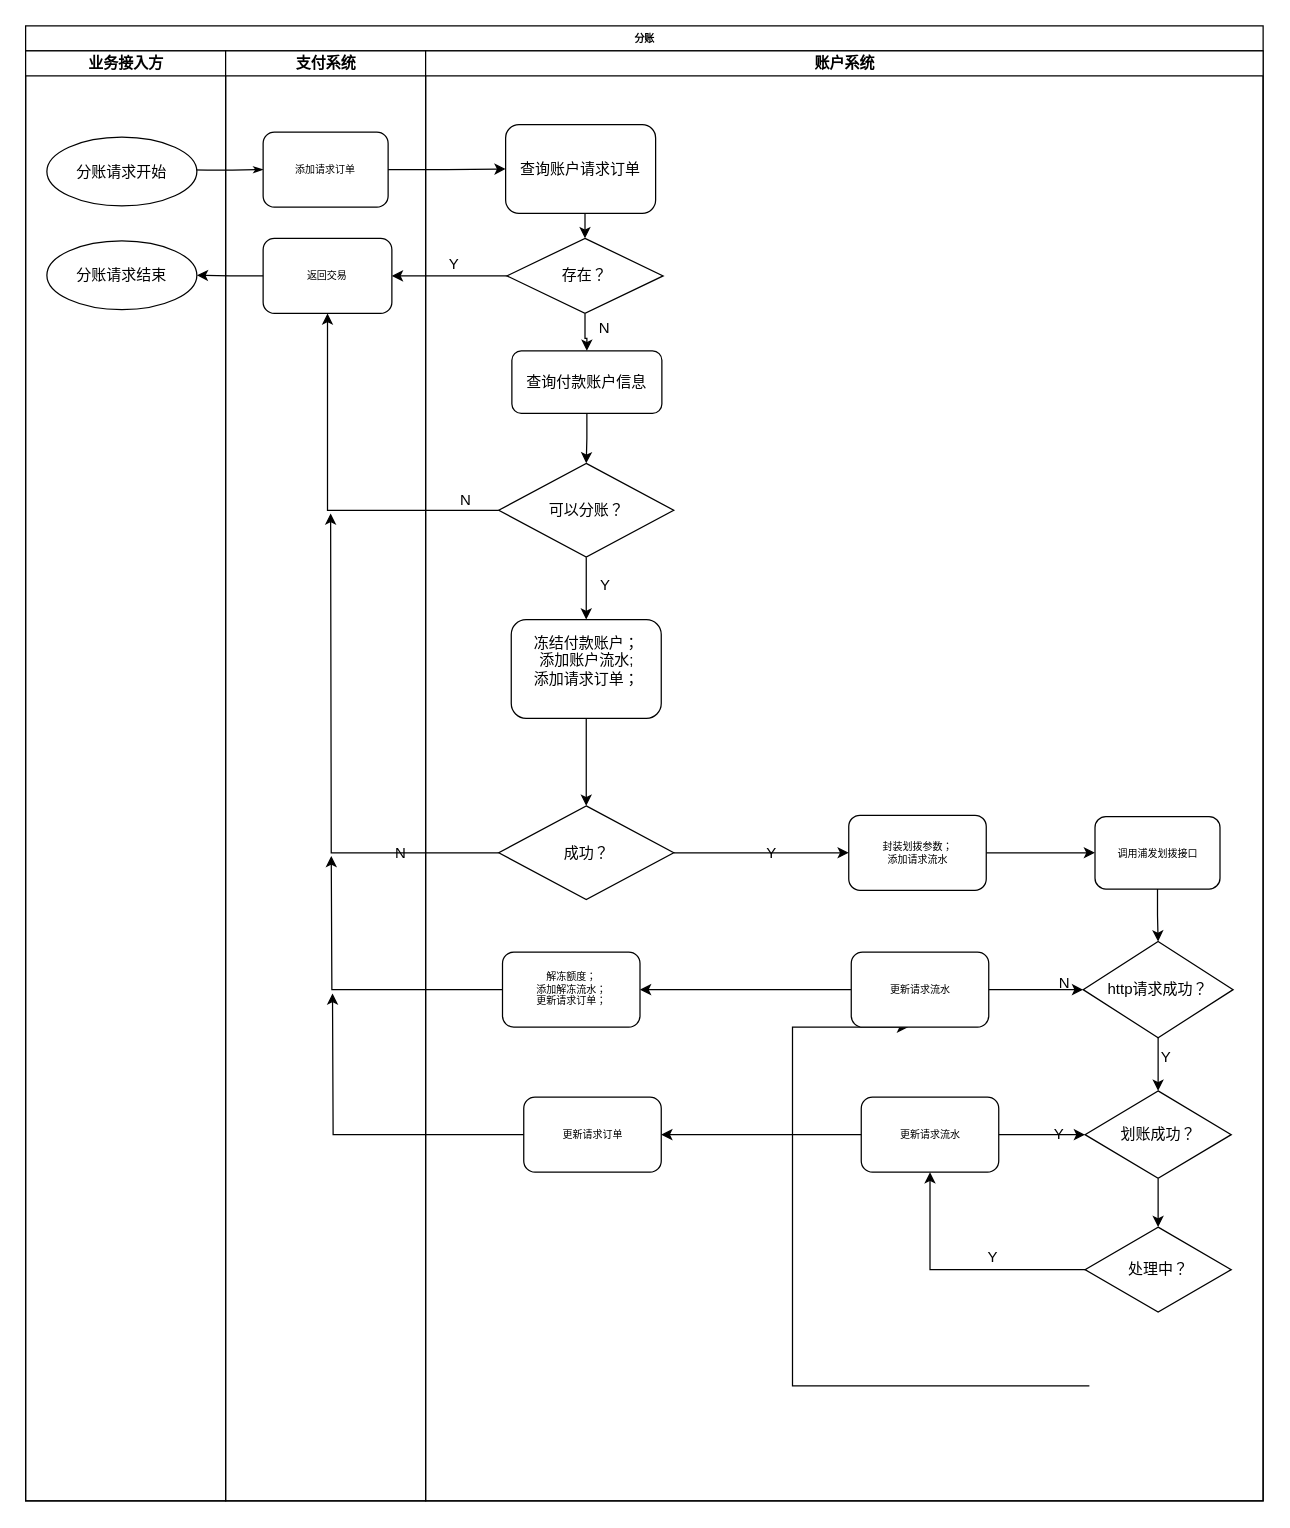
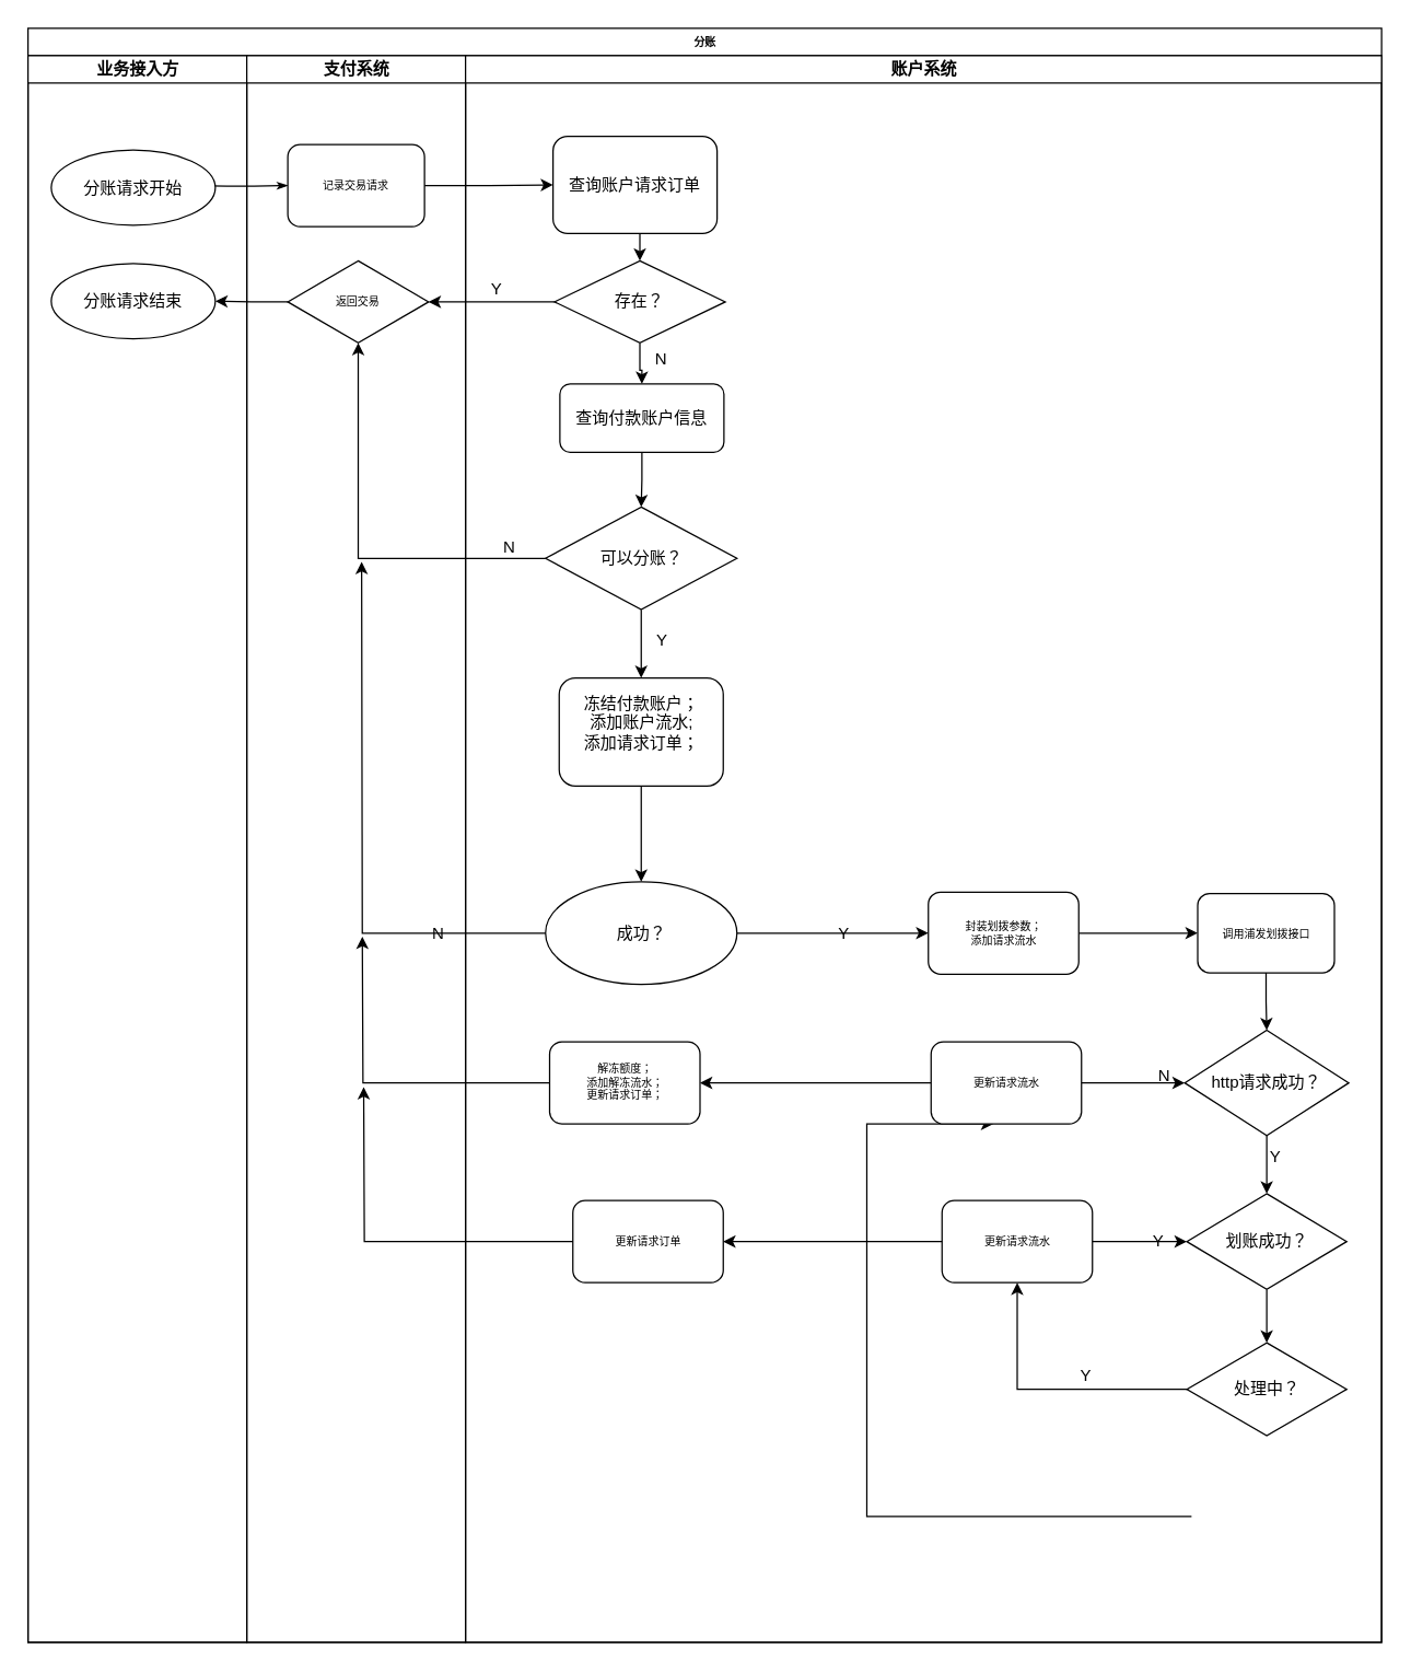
  <mxCell id="0" />
  <mxCell id="1" parent="0" />
  <mxCell id="2" value="&lt;p&gt;&lt;font face=&quot;Helvetica&quot;&gt;分账&lt;/font&gt;&lt;/p&gt;" style="swimlane;html=1;childLayout=stackLayout;startSize=20;rounded=0;shadow=0;labelBackgroundColor=none;strokeColor=#000000;strokeWidth=1;fillColor=#ffffff;fontFamily=Verdana;fontSize=8;fontColor=#000000;align=center;" parent="1" vertex="1"><mxGeometry x="20" y="20" width="990" height="1180" as="geometry" /></mxCell>
  <mxCell id="3" style="edgeStyle=orthogonalEdgeStyle;rounded=1;html=1;labelBackgroundColor=none;startArrow=none;startFill=0;startSize=5;endArrow=classicThin;endFill=1;endSize=5;jettySize=auto;orthogonalLoop=1;strokeColor=#000000;strokeWidth=1;fontFamily=Verdana;fontSize=8;fontColor=#000000;" parent="2" target="7" edge="1"><mxGeometry relative="1" as="geometry"><mxPoint x="120" y="115" as="sourcePoint" /></mxGeometry></mxCell>
  <mxCell id="4" value="业务接入方" style="swimlane;html=1;startSize=20;" parent="2" vertex="1"><mxGeometry y="20" width="160" height="1160" as="geometry" /></mxCell>
  <mxCell id="5" value="分账请求结束" style="ellipse;whiteSpace=wrap;html=1;" vertex="1" parent="4"><mxGeometry x="17" y="152" width="120" height="55" as="geometry" /></mxCell>
  <mxCell id="6" value="支付系统" style="swimlane;html=1;startSize=20;" parent="2" vertex="1"><mxGeometry x="160" y="20" width="160" height="1160" as="geometry" /></mxCell>
- <mxCell id="7" value="&lt;font face=&quot;Helvetica&quot;&gt;添加请求订单&lt;/font&gt;" style="rounded=1;whiteSpace=wrap;html=1;shadow=0;labelBackgroundColor=none;strokeColor=#000000;strokeWidth=1;fillColor=#ffffff;fontFamily=Verdana;fontSize=8;fontColor=#000000;align=center;" parent="6" vertex="1"><mxGeometry x="30" y="65" width="100" height="60" as="geometry" /></mxCell>
- <mxCell id="8" value="&lt;font face=&quot;Helvetica&quot;&gt;返回交易&lt;/font&gt;" style="rounded=1;whiteSpace=wrap;html=1;shadow=0;labelBackgroundColor=none;strokeColor=#000000;strokeWidth=1;fillColor=#ffffff;fontFamily=Verdana;fontSize=8;fontColor=#000000;align=center;" parent="6" vertex="1"><mxGeometry x="30" y="150" width="103" height="60" as="geometry" /></mxCell>
+ <mxCell id="7" value="&lt;font face=&quot;Helvetica&quot;&gt;记录交易请求&lt;/font&gt;" style="rounded=1;whiteSpace=wrap;html=1;shadow=0;labelBackgroundColor=none;strokeColor=#000000;strokeWidth=1;fillColor=#ffffff;fontFamily=Verdana;fontSize=8;fontColor=#000000;align=center;" parent="6" vertex="1"><mxGeometry x="30" y="65" width="100" height="60" as="geometry" /></mxCell>
+ <mxCell id="8" value="&lt;font face=&quot;Helvetica&quot;&gt;返回交易&lt;/font&gt;" style="rhombus;whiteSpace=wrap;html=1;shadow=0;labelBackgroundColor=none;strokeColor=#000000;strokeWidth=1;fillColor=#ffffff;fontFamily=Verdana;fontSize=8;fontColor=#000000;align=center;" parent="6" vertex="1"><mxGeometry x="30" y="150" width="103" height="60" as="geometry" /></mxCell>
  <mxCell id="9" value="账户系统" style="swimlane;html=1;startSize=20;" parent="2" vertex="1"><mxGeometry x="320" y="20" width="670" height="1160" as="geometry" /></mxCell>
  <mxCell id="10" style="edgeStyle=orthogonalEdgeStyle;rounded=0;orthogonalLoop=1;jettySize=auto;html=1;exitX=0.5;exitY=1;exitDx=0;exitDy=0;entryX=0.5;entryY=0;entryDx=0;entryDy=0;" parent="9" source="11" target="13" edge="1"><mxGeometry relative="1" as="geometry" /></mxCell>
  <mxCell id="11" value="&lt;span&gt;查询付款账户信息&lt;/span&gt;" style="rounded=1;whiteSpace=wrap;html=1;" parent="9" vertex="1"><mxGeometry x="69" y="240" width="120" height="50" as="geometry" /></mxCell>
  <mxCell id="12" style="edgeStyle=orthogonalEdgeStyle;rounded=0;orthogonalLoop=1;jettySize=auto;html=1;exitX=0.5;exitY=1;exitDx=0;exitDy=0;entryX=0.5;entryY=0;entryDx=0;entryDy=0;" parent="9" source="13" target="15" edge="1"><mxGeometry relative="1" as="geometry" /></mxCell>
  <mxCell id="13" value="可以分账？" style="rhombus;whiteSpace=wrap;html=1;" parent="9" vertex="1"><mxGeometry x="58.5" y="330" width="140" height="75" as="geometry" /></mxCell>
  <mxCell id="14" style="edgeStyle=orthogonalEdgeStyle;rounded=0;orthogonalLoop=1;jettySize=auto;html=1;exitX=0.5;exitY=1;exitDx=0;exitDy=0;entryX=0.5;entryY=0;entryDx=0;entryDy=0;" parent="9" source="15" target="16" edge="1"><mxGeometry relative="1" as="geometry" /></mxCell>
  <mxCell id="15" value="冻结付款账户；&lt;br&gt;添加账户流水;&lt;br&gt;添加请求订单；&lt;br&gt;&lt;br&gt;" style="rounded=1;whiteSpace=wrap;html=1;" parent="9" vertex="1"><mxGeometry x="68.5" y="455" width="120" height="79" as="geometry" /></mxCell>
- <mxCell id="16" value="成功？" style="rhombus;whiteSpace=wrap;html=1;" parent="9" vertex="1"><mxGeometry x="58.5" y="604" width="140" height="75" as="geometry" /></mxCell>
+ <mxCell id="16" value="成功？" style="ellipse;whiteSpace=wrap;html=1;" parent="9" vertex="1"><mxGeometry x="58.5" y="604" width="140" height="75" as="geometry" /></mxCell>
  <mxCell id="17" value="&lt;font face=&quot;Helvetica&quot;&gt;更新请求订单&lt;/font&gt;" style="rounded=1;whiteSpace=wrap;html=1;shadow=0;labelBackgroundColor=none;strokeColor=#000000;strokeWidth=1;fillColor=#ffffff;fontFamily=Verdana;fontSize=8;fontColor=#000000;align=center;flipH=0;" parent="9" vertex="1"><mxGeometry x="78.5" y="837" width="110" height="60" as="geometry" /></mxCell>
  <mxCell id="18" value="&lt;font face=&quot;Helvetica&quot;&gt;解冻额度；&lt;br&gt;添加解冻流水；&lt;br&gt;更新请求订单；&lt;/font&gt;" style="rounded=1;whiteSpace=wrap;html=1;shadow=0;labelBackgroundColor=none;strokeColor=#000000;strokeWidth=1;fillColor=#ffffff;fontFamily=Verdana;fontSize=8;fontColor=#000000;align=center;flipH=0;" parent="9" vertex="1"><mxGeometry x="61.5" y="721" width="110" height="60" as="geometry" /></mxCell>
  <mxCell id="19" style="edgeStyle=orthogonalEdgeStyle;rounded=0;orthogonalLoop=1;jettySize=auto;html=1;exitX=0.5;exitY=1;exitDx=0;exitDy=0;entryX=0.5;entryY=0;entryDx=0;entryDy=0;" parent="9" source="20" target="22" edge="1"><mxGeometry relative="1" as="geometry" /></mxCell>
  <mxCell id="20" value="查询账户请求订单" style="rounded=1;whiteSpace=wrap;html=1;" parent="9" vertex="1"><mxGeometry x="64" y="59" width="120" height="71" as="geometry" /></mxCell>
  <mxCell id="21" style="edgeStyle=orthogonalEdgeStyle;rounded=0;orthogonalLoop=1;jettySize=auto;html=1;exitX=0.5;exitY=1;exitDx=0;exitDy=0;" parent="9" source="22" target="11" edge="1"><mxGeometry relative="1" as="geometry" /></mxCell>
  <mxCell id="22" value="存在？" style="rhombus;whiteSpace=wrap;html=1;" parent="9" vertex="1"><mxGeometry x="65" y="150" width="125" height="60" as="geometry" /></mxCell>
  <mxCell id="23" style="edgeStyle=orthogonalEdgeStyle;rounded=0;orthogonalLoop=1;jettySize=auto;html=1;exitX=0;exitY=0.5;exitDx=0;exitDy=0;entryX=0.5;entryY=1;entryDx=0;entryDy=0;" parent="2" source="13" target="8" edge="1"><mxGeometry relative="1" as="geometry"><mxPoint x="290" y="430" as="targetPoint" /></mxGeometry></mxCell>
  <mxCell id="24" style="edgeStyle=orthogonalEdgeStyle;rounded=0;orthogonalLoop=1;jettySize=auto;html=1;exitX=0;exitY=0.5;exitDx=0;exitDy=0;" parent="2" source="16" edge="1"><mxGeometry relative="1" as="geometry"><mxPoint x="244" y="390" as="targetPoint" /></mxGeometry></mxCell>
  <mxCell id="25" style="edgeStyle=orthogonalEdgeStyle;rounded=0;orthogonalLoop=1;jettySize=auto;html=1;exitX=0;exitY=0.5;exitDx=0;exitDy=0;entryX=0.5;entryY=1;entryDx=0;entryDy=0;" parent="2" edge="1"><mxGeometry relative="1" as="geometry"><mxPoint x="706" y="801" as="targetPoint" /><mxPoint x="851" y="1088" as="sourcePoint" /><Array as="points"><mxPoint x="613.5" y="1088" /><mxPoint x="613.5" y="801" /></Array></mxGeometry></mxCell>
  <mxCell id="26" style="edgeStyle=orthogonalEdgeStyle;rounded=0;orthogonalLoop=1;jettySize=auto;html=1;exitX=1;exitY=0.5;exitDx=0;exitDy=0;entryX=0;entryY=0.5;entryDx=0;entryDy=0;" parent="2" source="7" target="20" edge="1"><mxGeometry relative="1" as="geometry" /></mxCell>
  <mxCell id="27" style="edgeStyle=orthogonalEdgeStyle;rounded=0;orthogonalLoop=1;jettySize=auto;html=1;exitX=0;exitY=0.5;exitDx=0;exitDy=0;entryX=1;entryY=0.5;entryDx=0;entryDy=0;" edge="1" parent="2" source="8" target="5"><mxGeometry relative="1" as="geometry" /></mxCell>
  <mxCell id="28" style="edgeStyle=orthogonalEdgeStyle;rounded=0;orthogonalLoop=1;jettySize=auto;html=1;exitX=0;exitY=0.5;exitDx=0;exitDy=0;entryX=1;entryY=0.5;entryDx=0;entryDy=0;" edge="1" parent="2" source="22" target="8"><mxGeometry relative="1" as="geometry" /></mxCell>
  <mxCell id="29" value="N" style="text;html=1;resizable=0;points=[];autosize=1;align=left;verticalAlign=top;spacingTop=-4;" parent="1" vertex="1"><mxGeometry x="365.5" y="390" width="20" height="20" as="geometry" /></mxCell>
  <mxCell id="30" value="Y" style="text;html=1;resizable=0;points=[];autosize=1;align=left;verticalAlign=top;spacingTop=-4;" parent="1" vertex="1"><mxGeometry x="477.5" y="458" width="20" height="20" as="geometry" /></mxCell>
  <mxCell id="31" value="N" style="text;html=1;resizable=0;points=[];autosize=1;align=left;verticalAlign=top;spacingTop=-4;" parent="1" vertex="1"><mxGeometry x="313.5" y="671.5" width="20" height="20" as="geometry" /></mxCell>
  <mxCell id="32" style="edgeStyle=orthogonalEdgeStyle;rounded=0;orthogonalLoop=1;jettySize=auto;html=1;exitX=1;exitY=0.5;exitDx=0;exitDy=0;entryX=0;entryY=0.5;entryDx=0;entryDy=0;" parent="1" source="16" edge="1" target="46"><mxGeometry relative="1" as="geometry"><mxPoint x="671.5" y="682" as="targetPoint" /></mxGeometry></mxCell>
  <mxCell id="33" value="Y" style="text;html=1;resizable=0;points=[];autosize=1;align=left;verticalAlign=top;spacingTop=-4;" parent="1" vertex="1"><mxGeometry x="610.5" y="671.5" width="20" height="20" as="geometry" /></mxCell>
  <mxCell id="34" value="N&lt;br&gt;&lt;br&gt;" style="text;html=1;resizable=0;points=[];autosize=1;align=left;verticalAlign=top;spacingTop=-4;" parent="1" vertex="1"><mxGeometry x="844.5" y="776" width="20" height="30" as="geometry" /></mxCell>
  <mxCell id="35" value="Y" style="text;html=1;resizable=0;points=[];autosize=1;align=left;verticalAlign=top;spacingTop=-4;" parent="1" vertex="1"><mxGeometry x="840.5" y="897" width="20" height="20" as="geometry" /></mxCell>
  <mxCell id="36" style="edgeStyle=orthogonalEdgeStyle;rounded=0;orthogonalLoop=1;jettySize=auto;html=1;exitX=0;exitY=0.5;exitDx=0;exitDy=0;" parent="1" source="17" edge="1"><mxGeometry relative="1" as="geometry"><mxPoint x="265.5" y="794" as="targetPoint" /><mxPoint x="413" y="907" as="sourcePoint" /></mxGeometry></mxCell>
  <mxCell id="37" value="Y" style="text;html=1;resizable=0;points=[];autosize=1;align=left;verticalAlign=top;spacingTop=-4;" parent="1" vertex="1"><mxGeometry x="787.5" y="995" width="20" height="20" as="geometry" /></mxCell>
  <mxCell id="38" style="edgeStyle=orthogonalEdgeStyle;rounded=0;orthogonalLoop=1;jettySize=auto;html=1;exitX=0;exitY=0.5;exitDx=0;exitDy=0;" parent="1" source="48" edge="1"><mxGeometry relative="1" as="geometry"><mxPoint x="511.5" y="791" as="targetPoint" /><mxPoint x="671" y="791" as="sourcePoint" /></mxGeometry></mxCell>
  <mxCell id="39" style="edgeStyle=orthogonalEdgeStyle;rounded=0;orthogonalLoop=1;jettySize=auto;html=1;exitX=0;exitY=0.5;exitDx=0;exitDy=0;" parent="1" source="18" edge="1"><mxGeometry relative="1" as="geometry"><mxPoint x="264.5" y="684" as="targetPoint" /><mxPoint x="383" y="791" as="sourcePoint" /></mxGeometry></mxCell>
  <mxCell id="40" value="Y" style="text;html=1;resizable=0;points=[];autosize=1;align=left;verticalAlign=top;spacingTop=-4;" parent="1" vertex="1"><mxGeometry x="357" y="201" width="20" height="20" as="geometry" /></mxCell>
  <mxCell id="41" value="N" style="text;html=1;resizable=0;points=[];autosize=1;align=left;verticalAlign=top;spacingTop=-4;" parent="1" vertex="1"><mxGeometry x="477" y="252" width="20" height="20" as="geometry" /></mxCell>
  <mxCell id="42" value="Y" style="text;html=1;resizable=0;points=[];autosize=1;align=left;verticalAlign=top;spacingTop=-4;" parent="1" vertex="1"><mxGeometry x="935.5" y="897" width="20" height="20" as="geometry" /></mxCell>
  <mxCell id="43" value="N" style="text;html=1;resizable=0;points=[];autosize=1;align=left;verticalAlign=top;spacingTop=-4;" vertex="1" parent="1"><mxGeometry x="934.5" y="897" width="20" height="20" as="geometry" /></mxCell>
  <mxCell id="44" value="分账请求开始" style="ellipse;whiteSpace=wrap;html=1;" vertex="1" parent="1"><mxGeometry x="37" y="109" width="120" height="55" as="geometry" /></mxCell>
  <mxCell id="45" style="edgeStyle=orthogonalEdgeStyle;rounded=0;orthogonalLoop=1;jettySize=auto;html=1;exitX=1;exitY=0.5;exitDx=0;exitDy=0;entryX=0;entryY=0.5;entryDx=0;entryDy=0;" edge="1" parent="1" source="46" target="52"><mxGeometry relative="1" as="geometry" /></mxCell>
  <mxCell id="46" value="&lt;font face=&quot;Helvetica&quot;&gt;封装划拨参数；&lt;br&gt;添加请求流水&lt;/font&gt;&lt;br&gt;" style="rounded=1;whiteSpace=wrap;html=1;shadow=0;labelBackgroundColor=none;strokeColor=#000000;strokeWidth=1;fillColor=#ffffff;fontFamily=Verdana;fontSize=8;fontColor=#000000;align=center;" vertex="1" parent="1"><mxGeometry x="678.5" y="651.5" width="110" height="60" as="geometry" /></mxCell>
  <mxCell id="47" style="edgeStyle=orthogonalEdgeStyle;rounded=0;orthogonalLoop=1;jettySize=auto;html=1;exitX=1;exitY=0.5;exitDx=0;exitDy=0;entryX=0;entryY=0.5;entryDx=0;entryDy=0;" edge="1" parent="1" source="48" target="55"><mxGeometry relative="1" as="geometry" /></mxCell>
  <mxCell id="48" value="&lt;font face=&quot;Helvetica&quot;&gt;更新请求流水&lt;/font&gt;" style="rounded=1;whiteSpace=wrap;html=1;shadow=0;labelBackgroundColor=none;strokeColor=#000000;strokeWidth=1;fillColor=#ffffff;fontFamily=Verdana;fontSize=8;fontColor=#000000;align=center;flipH=0;" vertex="1" parent="1"><mxGeometry x="680.5" y="761" width="110" height="60" as="geometry" /></mxCell>
  <mxCell id="49" style="edgeStyle=orthogonalEdgeStyle;rounded=0;orthogonalLoop=1;jettySize=auto;html=1;exitX=1;exitY=0.5;exitDx=0;exitDy=0;entryX=0;entryY=0.5;entryDx=0;entryDy=0;" edge="1" parent="1" source="50" target="57"><mxGeometry relative="1" as="geometry" /></mxCell>
  <mxCell id="50" value="&lt;span&gt;&lt;font face=&quot;Helvetica&quot;&gt;更新请求流水&lt;/font&gt;&lt;/span&gt;" style="rounded=1;whiteSpace=wrap;html=1;shadow=0;labelBackgroundColor=none;strokeColor=#000000;strokeWidth=1;fillColor=#ffffff;fontFamily=Verdana;fontSize=8;fontColor=#000000;align=center;" vertex="1" parent="1"><mxGeometry x="688.5" y="877" width="110" height="60" as="geometry" /></mxCell>
  <mxCell id="51" style="edgeStyle=orthogonalEdgeStyle;rounded=0;orthogonalLoop=1;jettySize=auto;html=1;exitX=0.5;exitY=1;exitDx=0;exitDy=0;entryX=0.5;entryY=0;entryDx=0;entryDy=0;" edge="1" parent="1" source="52" target="55"><mxGeometry relative="1" as="geometry" /></mxCell>
  <mxCell id="52" value="&lt;font face=&quot;Helvetica&quot;&gt;调用浦发划拨接口&lt;/font&gt;" style="rounded=1;whiteSpace=wrap;html=1;shadow=0;labelBackgroundColor=none;strokeColor=#000000;strokeWidth=1;fillColor=#ffffff;fontFamily=Verdana;fontSize=8;fontColor=#000000;align=center;" vertex="1" parent="1"><mxGeometry x="875.5" y="652.5" width="100" height="58" as="geometry" /></mxCell>
  <mxCell id="53" style="edgeStyle=orthogonalEdgeStyle;rounded=0;orthogonalLoop=1;jettySize=auto;html=1;exitX=0.5;exitY=1;exitDx=0;exitDy=0;entryX=0.5;entryY=0;entryDx=0;entryDy=0;" edge="1" parent="1" source="55" target="57"><mxGeometry relative="1" as="geometry" /></mxCell>
  <mxCell id="54" value="Y" style="text;html=1;resizable=0;points=[];align=center;verticalAlign=middle;labelBackgroundColor=#ffffff;" vertex="1" connectable="0" parent="53"><mxGeometry x="-0.286" y="5" relative="1" as="geometry"><mxPoint as="offset" /></mxGeometry></mxCell>
  <mxCell id="55" value="http请求成功？" style="rhombus;whiteSpace=wrap;html=1;" vertex="1" parent="1"><mxGeometry x="866" y="752.5" width="120" height="77" as="geometry" /></mxCell>
  <mxCell id="56" style="edgeStyle=orthogonalEdgeStyle;rounded=0;orthogonalLoop=1;jettySize=auto;html=1;exitX=0.5;exitY=1;exitDx=0;exitDy=0;entryX=0.5;entryY=0;entryDx=0;entryDy=0;" edge="1" parent="1" source="57" target="59"><mxGeometry relative="1" as="geometry" /></mxCell>
  <mxCell id="57" value="划账成功？" style="rhombus;whiteSpace=wrap;html=1;" vertex="1" parent="1"><mxGeometry x="867.5" y="872" width="117" height="70" as="geometry" /></mxCell>
  <mxCell id="58" style="edgeStyle=orthogonalEdgeStyle;rounded=0;orthogonalLoop=1;jettySize=auto;html=1;exitX=0;exitY=0.5;exitDx=0;exitDy=0;entryX=0.5;entryY=1;entryDx=0;entryDy=0;" edge="1" parent="1" source="59" target="50"><mxGeometry relative="1" as="geometry" /></mxCell>
  <mxCell id="59" value="处理中？" style="rhombus;whiteSpace=wrap;html=1;" vertex="1" parent="1"><mxGeometry x="867.5" y="981" width="117" height="68" as="geometry" /></mxCell>
  <mxCell id="60" style="edgeStyle=orthogonalEdgeStyle;rounded=0;orthogonalLoop=1;jettySize=auto;html=1;exitX=0;exitY=0.5;exitDx=0;exitDy=0;entryX=1;entryY=0.5;entryDx=0;entryDy=0;" parent="1" source="50" target="17" edge="1"><mxGeometry relative="1" as="geometry"><mxPoint x="679" y="907" as="sourcePoint" /></mxGeometry></mxCell>
